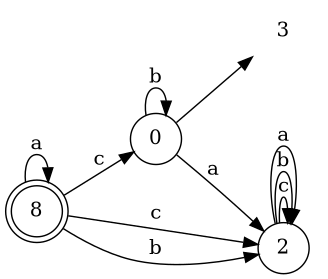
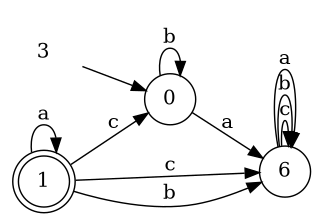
  digraph {
    rankdir=LR
    node [shape=circle]
    n1 [label=0]
-   n2 [label=2]
-   n3 [label=8 shape=doublecircle]
+   n2 [label=6]
+   n3 [label=1 shape=doublecircle]
    3 [shape=plaintext]
    n1 -> n1 [label=b]
    n1 -> n2 [label=a]
    n2 -> n2 [label=c]
    n2 -> n2 [label=b]
    n2 -> n2 [label=a]
    n3 -> n1 [label=c]
    n3 -> n2 [label=c]
    n3 -> n2 [label=b]
    n3 -> n3 [label=a]
-   n1 -> 3
+   3 -> n1
  }
